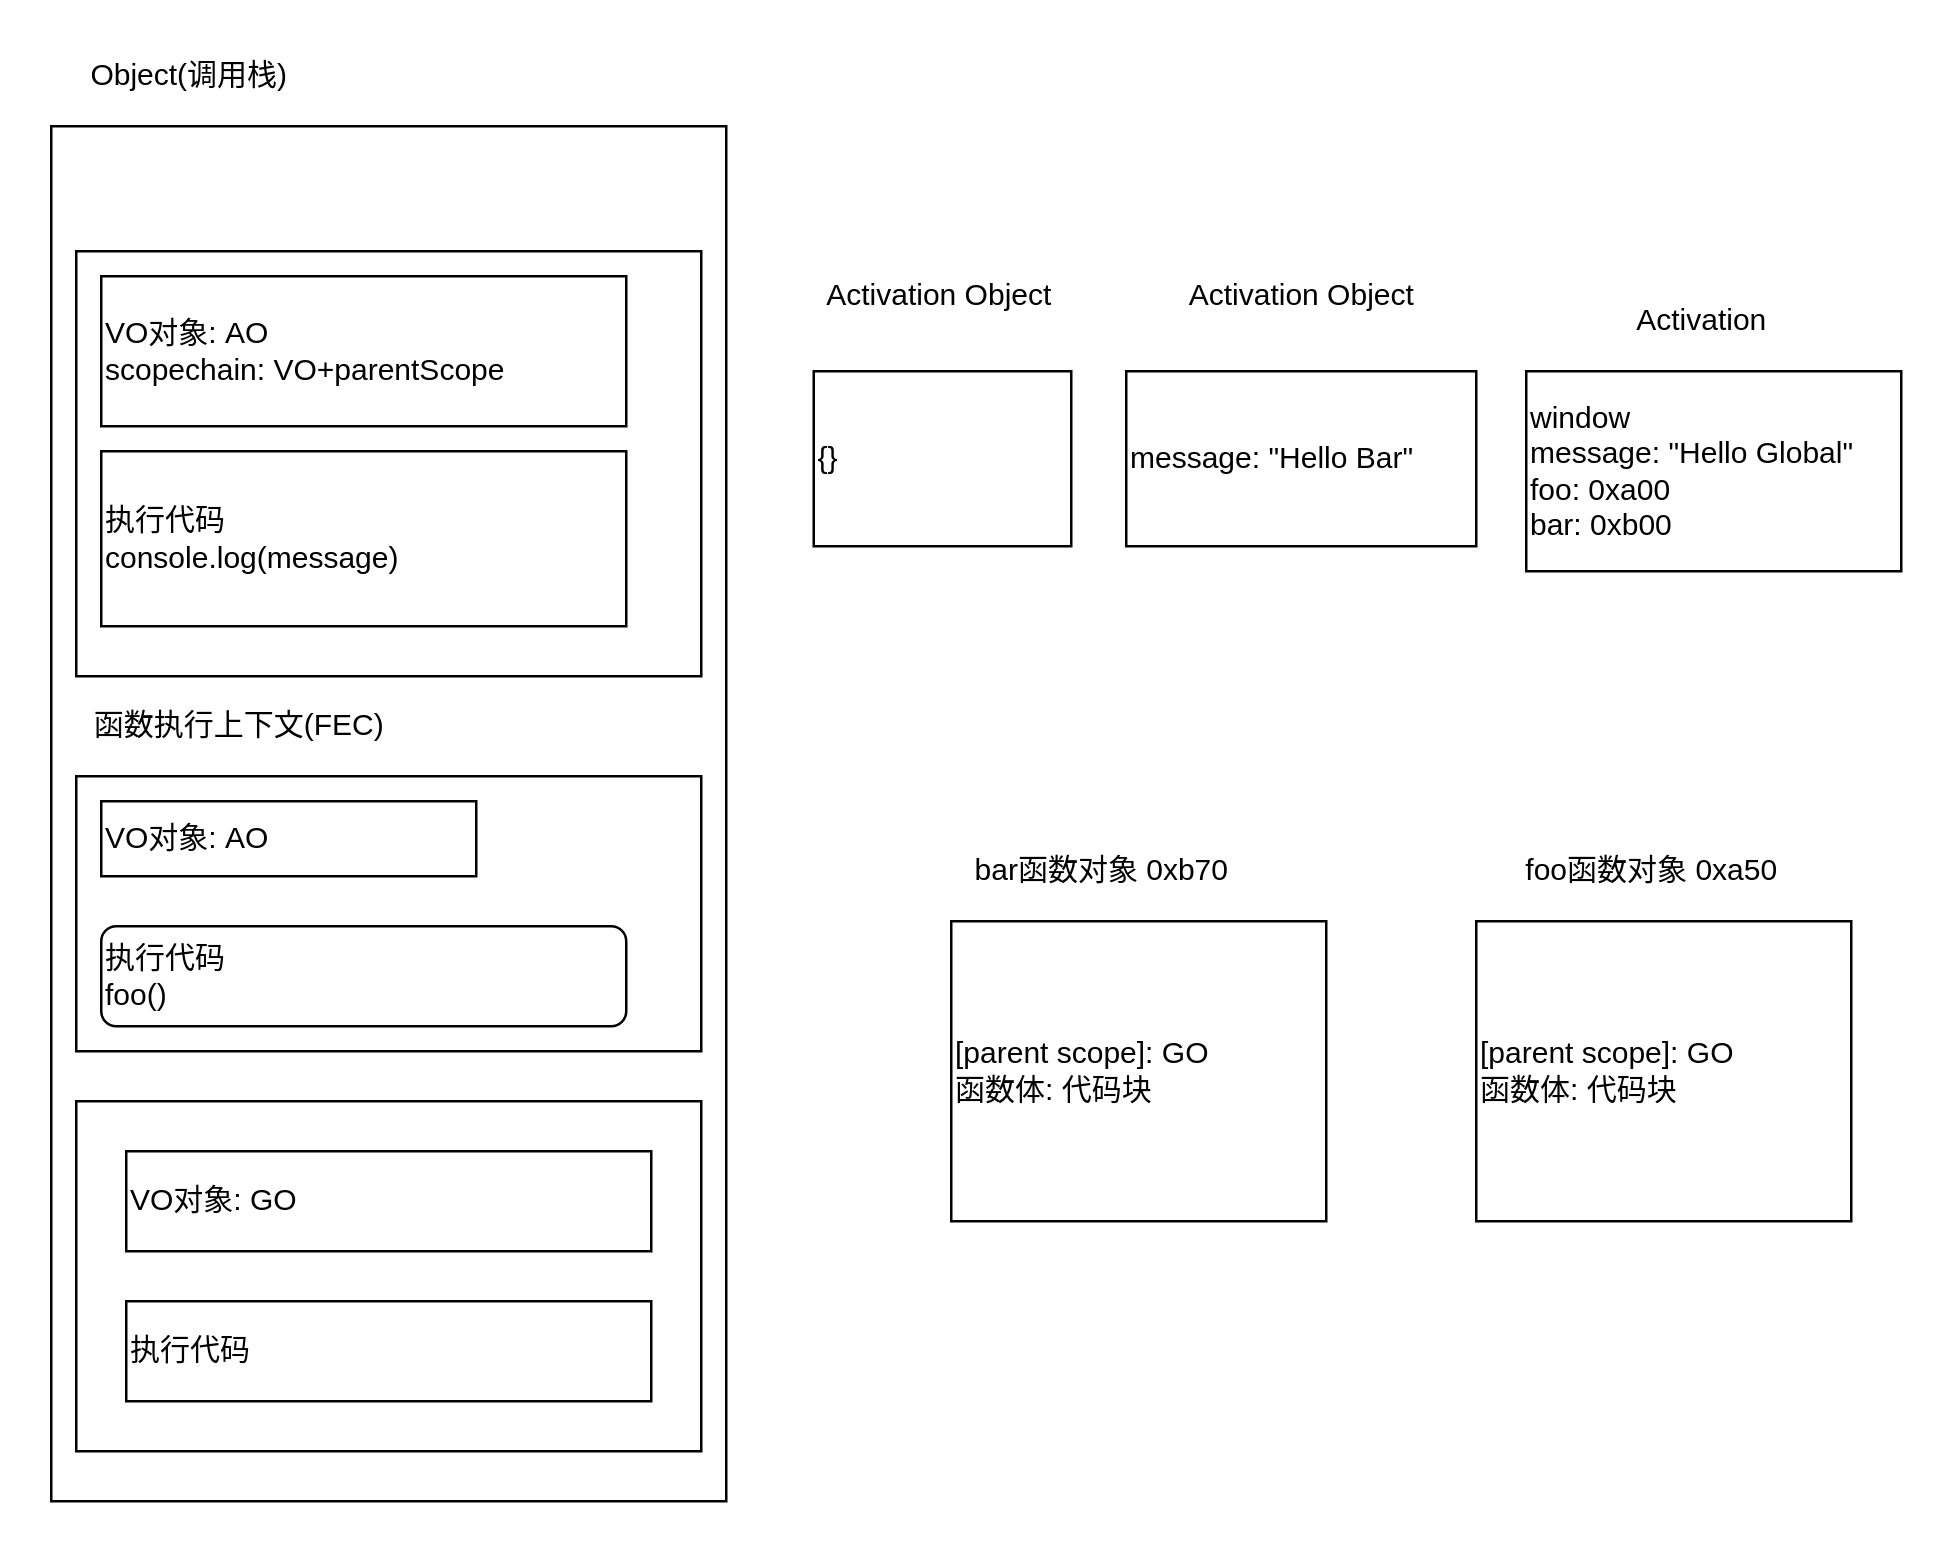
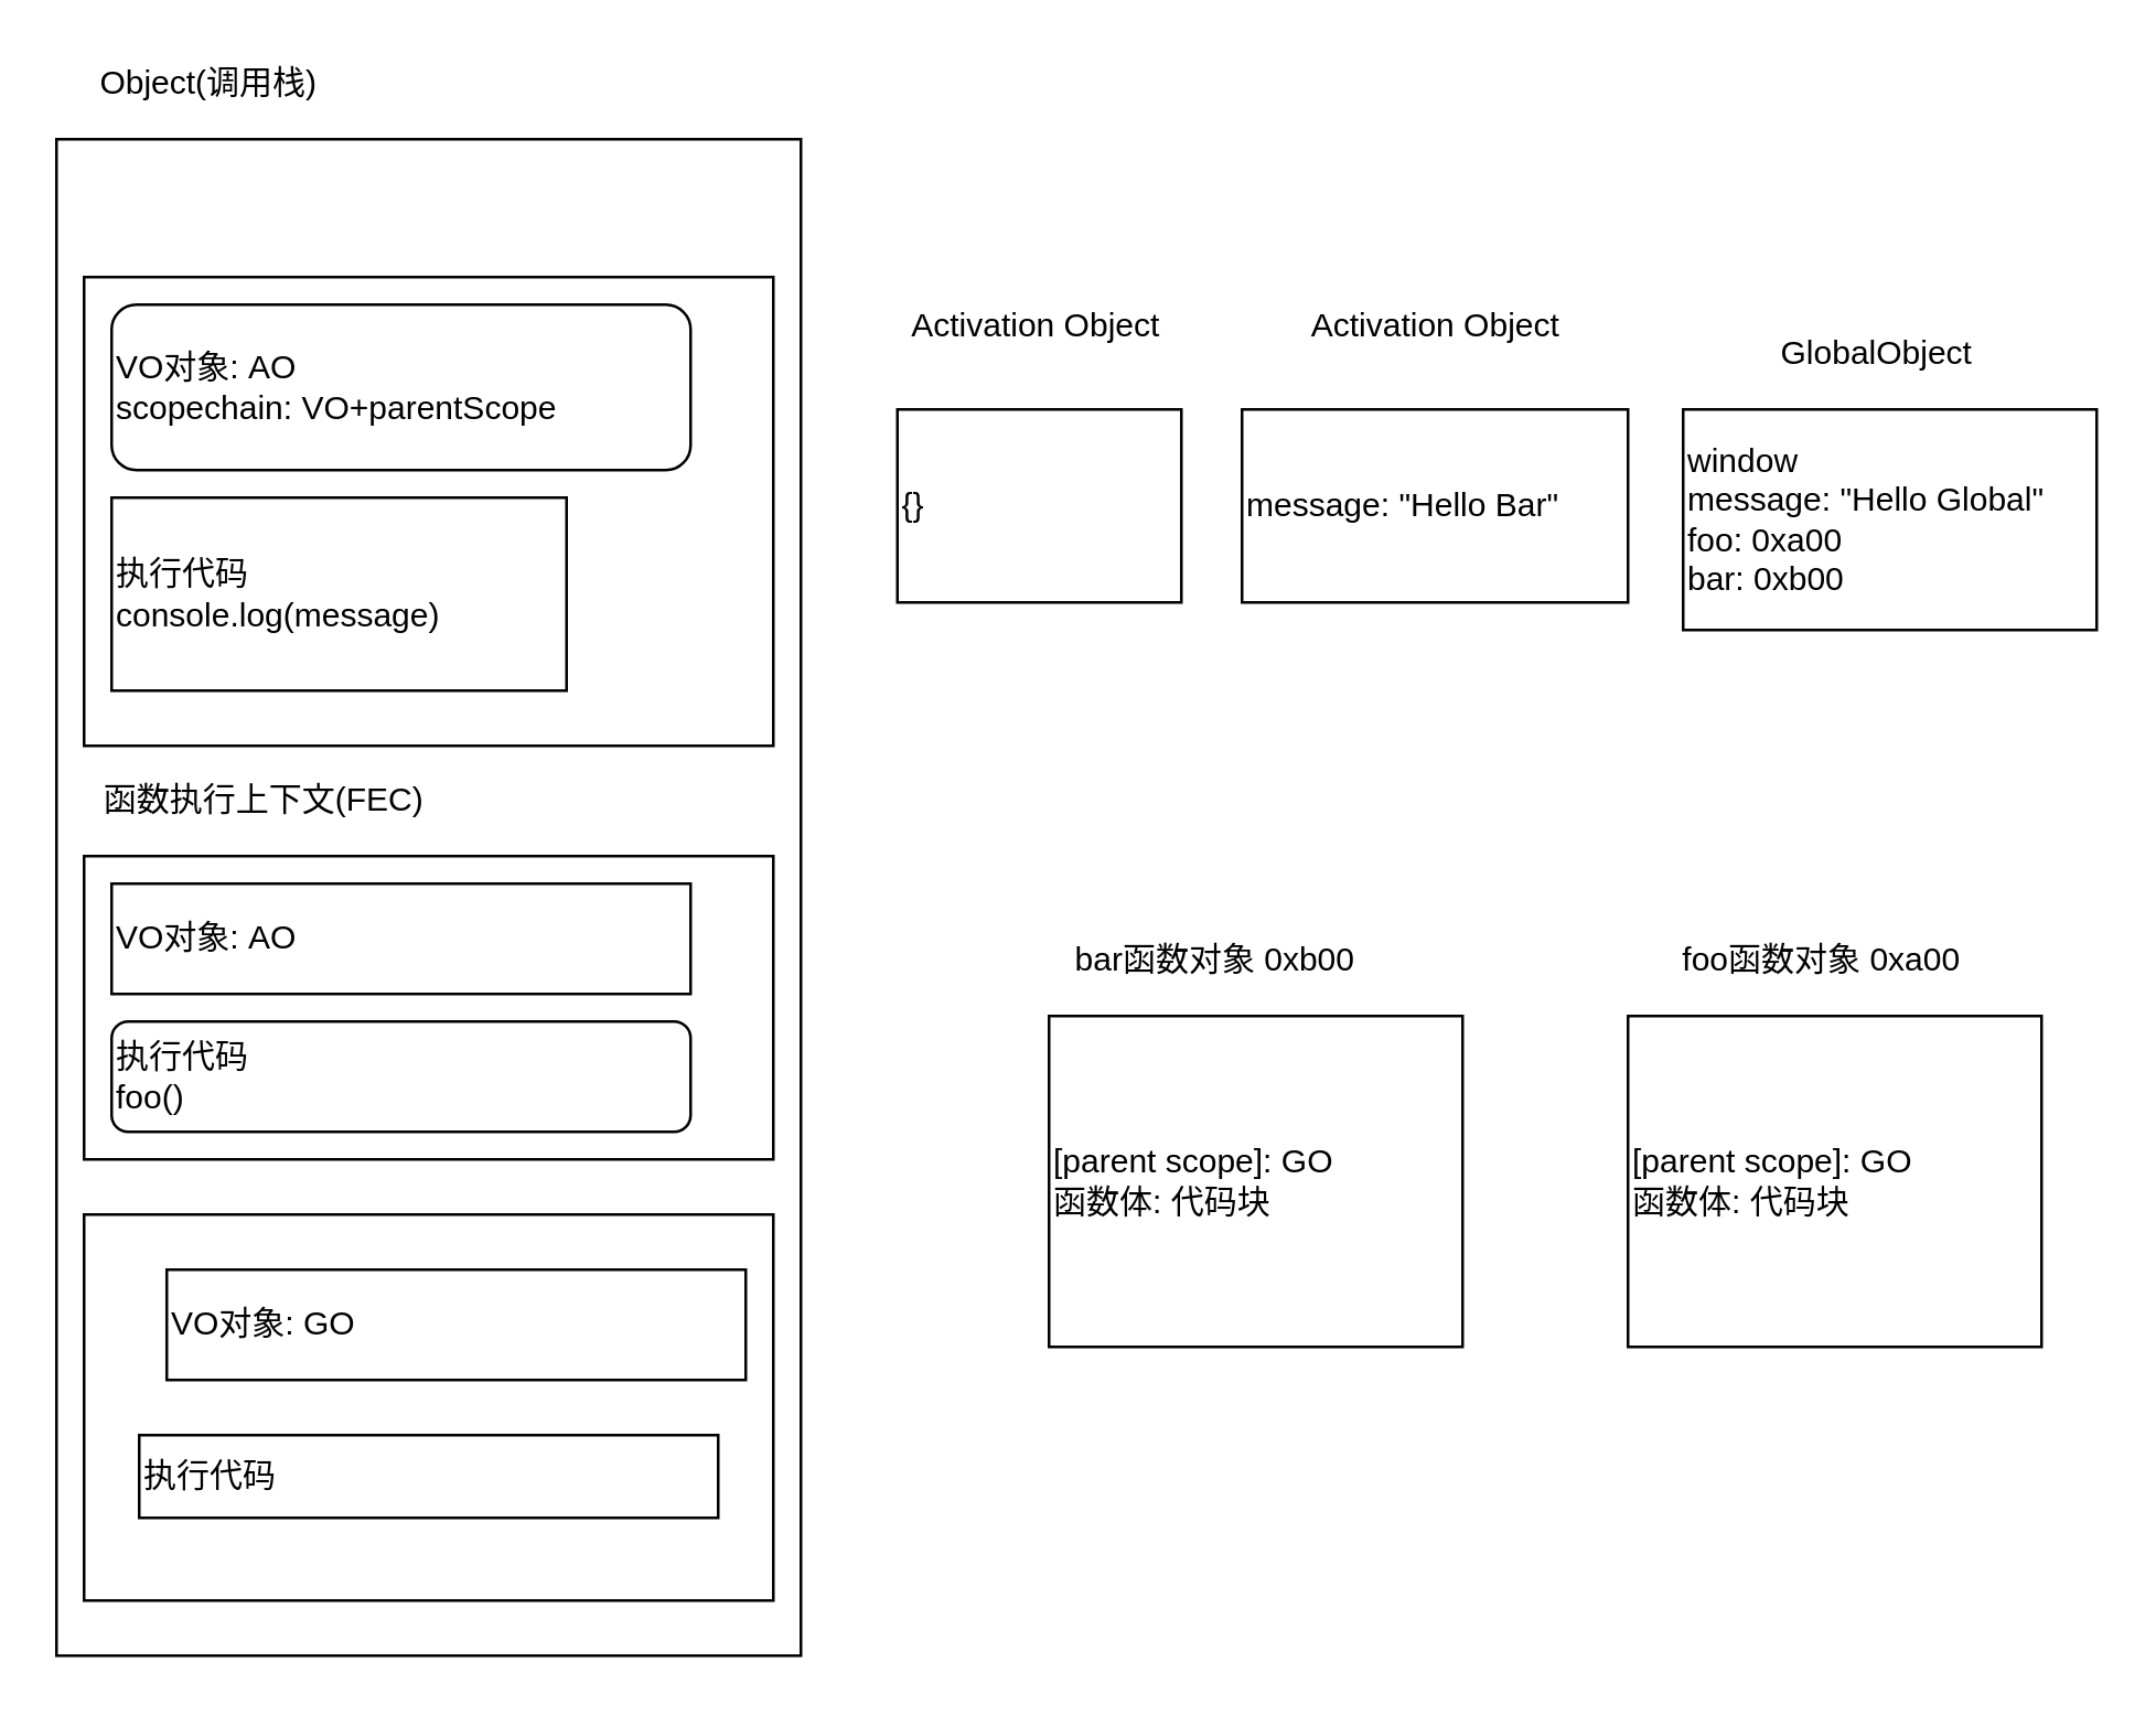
  <mxCell id="0" />
  <mxCell id="1" parent="0" />
  <mxCell id="2" value="" style="rounded=0;whiteSpace=wrap;html=1;" parent="1" vertex="1"><mxGeometry x="20" y="50" width="270" height="550" as="geometry" /></mxCell>
  <mxCell id="3" value="Object(调用栈)" style="text;html=1;align=center;verticalAlign=middle;resizable=0;points=[];autosize=1;strokeColor=none;" parent="1" vertex="1"><mxGeometry x="20" y="20" width="110" height="20" as="geometry" /></mxCell>
  <mxCell id="4" value="window&lt;br&gt;message: &quot;Hello Global&quot;&lt;br&gt;foo: 0xa00&lt;br&gt;bar: 0xb00" style="rounded=0;whiteSpace=wrap;html=1;align=left;" parent="1" vertex="1"><mxGeometry x="610" y="148" width="150" height="80" as="geometry" /></mxCell>
- <mxCell id="5" value="Activation" style="text;html=1;align=center;verticalAlign=middle;resizable=0;points=[];autosize=1;strokeColor=none;" parent="1" vertex="1"><mxGeometry x="640" y="118" width="80" height="20" as="geometry" /></mxCell>
+ <mxCell id="5" value="GlobalObject" style="text;html=1;align=center;verticalAlign=middle;resizable=0;points=[];autosize=1;strokeColor=none;" parent="1" vertex="1"><mxGeometry x="640" y="118" width="80" height="20" as="geometry" /></mxCell>
  <mxCell id="6" value="[parent scope]: GO&lt;br&gt;函数体: 代码块" style="rounded=0;whiteSpace=wrap;html=1;align=left;" parent="1" vertex="1"><mxGeometry x="590" y="368" width="150" height="120" as="geometry" /></mxCell>
- <mxCell id="7" value="foo函数对象 0xa50" style="text;html=1;align=center;verticalAlign=middle;resizable=0;points=[];autosize=1;strokeColor=none;" parent="1" vertex="1"><mxGeometry x="600" y="338" width="120" height="20" as="geometry" /></mxCell>
+ <mxCell id="7" value="foo函数对象 0xa00" style="text;html=1;align=center;verticalAlign=middle;resizable=0;points=[];autosize=1;strokeColor=none;" parent="1" vertex="1"><mxGeometry x="600" y="338" width="120" height="20" as="geometry" /></mxCell>
  <mxCell id="8" value="[parent scope]: GO&lt;br&gt;函数体: 代码块" style="rounded=0;whiteSpace=wrap;html=1;align=left;" parent="1" vertex="1"><mxGeometry x="380" y="368" width="150" height="120" as="geometry" /></mxCell>
- <mxCell id="9" value="bar函数对象 0xb70" style="text;html=1;align=center;verticalAlign=middle;resizable=0;points=[];autosize=1;strokeColor=none;" parent="1" vertex="1"><mxGeometry x="380" y="338" width="120" height="20" as="geometry" /></mxCell>
+ <mxCell id="9" value="bar函数对象 0xb00" style="text;html=1;align=center;verticalAlign=middle;resizable=0;points=[];autosize=1;strokeColor=none;" parent="1" vertex="1"><mxGeometry x="380" y="338" width="120" height="20" as="geometry" /></mxCell>
  <mxCell id="10" value="" style="rounded=0;whiteSpace=wrap;html=1;align=left;" parent="1" vertex="1"><mxGeometry x="30" y="440" width="250" height="140" as="geometry" /></mxCell>
- <mxCell id="11" value="VO对象: GO" style="rounded=0;whiteSpace=wrap;html=1;align=left;" parent="1" vertex="1"><mxGeometry x="50" y="460" width="210" height="40" as="geometry" /></mxCell>
- <mxCell id="12" value="执行代码" style="rounded=0;whiteSpace=wrap;html=1;align=left;" parent="1" vertex="1"><mxGeometry x="50" y="520" width="210" height="40" as="geometry" /></mxCell>
+ <mxCell id="11" value="VO对象: GO" style="rounded=0;whiteSpace=wrap;html=1;align=left;" parent="1" vertex="1"><mxGeometry x="60" y="460" width="210" height="40" as="geometry" /></mxCell>
+ <mxCell id="12" value="执行代码" style="rounded=0;whiteSpace=wrap;html=1;align=left;" parent="1" vertex="1"><mxGeometry x="50" y="520" width="210" height="30" as="geometry" /></mxCell>
  <mxCell id="13" value="" style="rounded=0;whiteSpace=wrap;html=1;align=left;" parent="1" vertex="1"><mxGeometry x="30" y="310" width="250" height="110" as="geometry" /></mxCell>
  <mxCell id="14" value="函数执行上下文(FEC)" style="text;html=1;align=center;verticalAlign=middle;resizable=0;points=[];autosize=1;strokeColor=none;" parent="1" vertex="1"><mxGeometry x="30" y="280" width="130" height="20" as="geometry" /></mxCell>
- <mxCell id="15" value="VO对象: AO" style="rounded=0;whiteSpace=wrap;html=1;align=left;" parent="1" vertex="1"><mxGeometry x="40" y="320" width="150" height="30" as="geometry" /></mxCell>
+ <mxCell id="15" value="VO对象: AO" style="rounded=0;whiteSpace=wrap;html=1;align=left;" parent="1" vertex="1"><mxGeometry x="40" y="320" width="210" height="40" as="geometry" /></mxCell>
  <mxCell id="16" value="message: &quot;Hello Bar&quot;" style="rounded=0;whiteSpace=wrap;html=1;align=left;" parent="1" vertex="1"><mxGeometry x="450" y="148" width="140" height="70" as="geometry" /></mxCell>
  <mxCell id="17" value="Activation Object" style="text;html=1;align=center;verticalAlign=middle;resizable=0;points=[];autosize=1;strokeColor=none;" parent="1" vertex="1"><mxGeometry x="465" y="108" width="110" height="20" as="geometry" /></mxCell>
  <mxCell id="18" value="执行代码&lt;br&gt;foo()" style="whiteSpace=wrap;html=1;align=left;rounded=1;" parent="1" vertex="1"><mxGeometry x="40" y="370" width="210" height="40" as="geometry" /></mxCell>
  <mxCell id="19" value="" style="rounded=0;whiteSpace=wrap;html=1;align=left;" parent="1" vertex="1"><mxGeometry x="30" y="100" width="250" height="170" as="geometry" /></mxCell>
- <mxCell id="20" value="VO对象: AO&lt;br&gt;scopechain: VO+parentScope" style="rounded=0;whiteSpace=wrap;html=1;align=left;" parent="1" vertex="1"><mxGeometry x="40" y="110" width="210" height="60" as="geometry" /></mxCell>
- <mxCell id="21" value="执行代码&lt;br&gt;console.log(message)" style="rounded=0;whiteSpace=wrap;html=1;align=left;" parent="1" vertex="1"><mxGeometry x="40" y="180" width="210" height="70" as="geometry" /></mxCell>
+ <mxCell id="20" value="VO对象: AO&lt;br&gt;scopechain: VO+parentScope" style="whiteSpace=wrap;html=1;align=left;rounded=1;" parent="1" vertex="1"><mxGeometry x="40" y="110" width="210" height="60" as="geometry" /></mxCell>
+ <mxCell id="21" value="执行代码&lt;br&gt;console.log(message)" style="rounded=0;whiteSpace=wrap;html=1;align=left;" parent="1" vertex="1"><mxGeometry x="40" y="180" width="165" height="70" as="geometry" /></mxCell>
  <mxCell id="22" value="{}" style="rounded=0;whiteSpace=wrap;html=1;align=left;" parent="1" vertex="1"><mxGeometry x="325" y="148" width="103" height="70" as="geometry" /></mxCell>
  <mxCell id="23" value="Activation Object" style="text;html=1;align=center;verticalAlign=middle;resizable=0;points=[];autosize=1;strokeColor=none;" parent="1" vertex="1"><mxGeometry x="320" y="108" width="110" height="20" as="geometry" /></mxCell>
